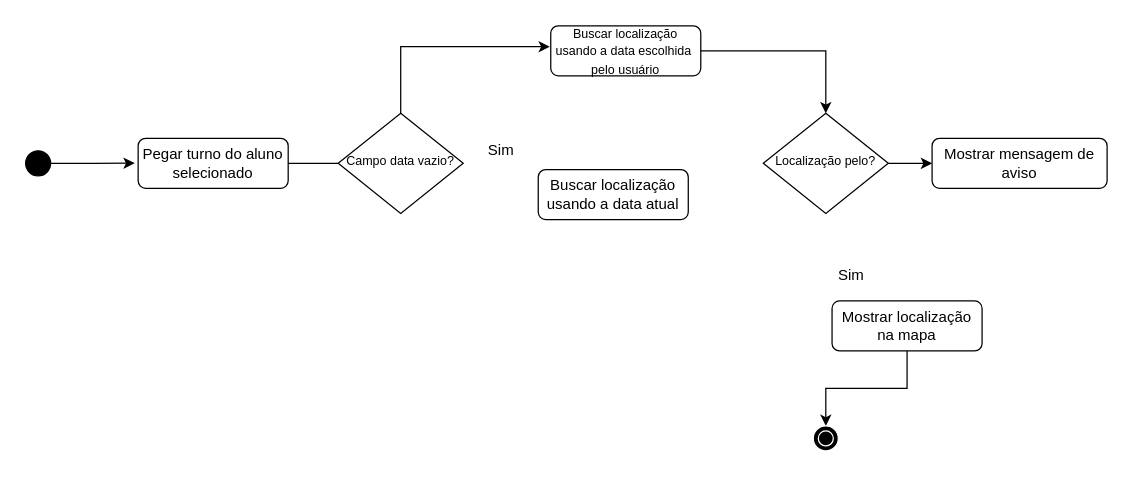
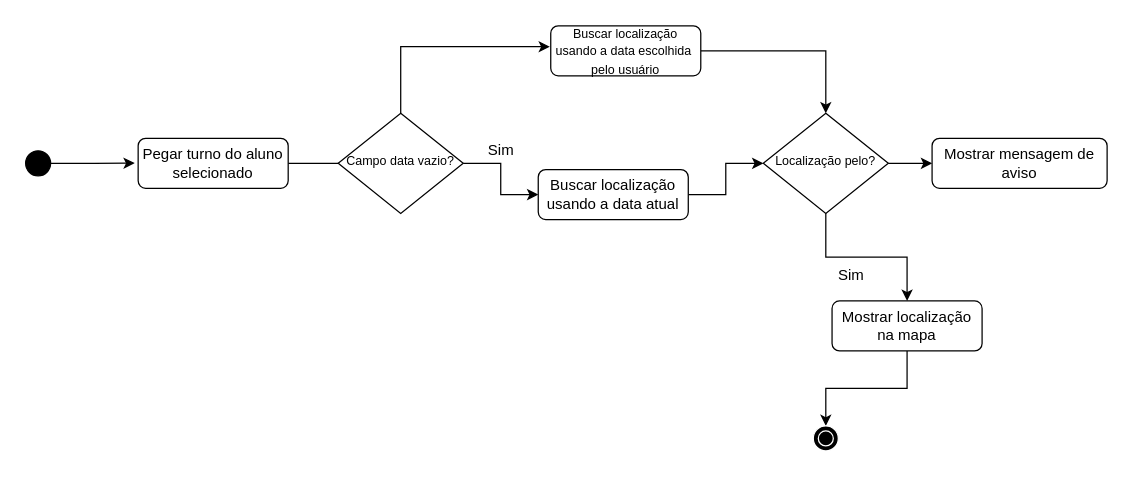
  <mxCell id="0" />
  <mxCell id="1" parent="0" />
  <mxCell id="2" value="" style="edgeStyle=orthogonalEdgeStyle;rounded=0;orthogonalLoop=1;jettySize=auto;html=1;entryX=-0.023;entryY=0.495;entryDx=0;entryDy=0;entryPerimeter=0;" parent="1" source="3" target="5" edge="1"><mxGeometry relative="1" as="geometry"><mxPoint x="120" y="130" as="targetPoint" /></mxGeometry></mxCell>
  <mxCell id="3" value="" style="ellipse;shape=doubleEllipse;whiteSpace=wrap;html=1;aspect=fixed;fillColor=#000000;" parent="1" vertex="1"><mxGeometry x="20" y="120" width="20" height="20" as="geometry" /></mxCell>
  <mxCell id="4" value="" style="edgeStyle=orthogonalEdgeStyle;rounded=0;orthogonalLoop=1;jettySize=auto;html=1;entryX=0;entryY=0.5;entryDx=0;entryDy=0;" parent="1" source="5" target="8" edge="1"><mxGeometry relative="1" as="geometry"><mxPoint x="380" y="130" as="targetPoint" /><Array as="points"><mxPoint x="330" y="130" /><mxPoint x="330" y="130" /></Array></mxGeometry></mxCell>
  <mxCell id="5" value="Pegar turno do aluno selecionado" style="rounded=1;whiteSpace=wrap;html=1;fontSize=12;glass=0;strokeWidth=1;shadow=0;" parent="1" vertex="1"><mxGeometry x="110" y="110" width="120" height="40" as="geometry" /></mxCell>
+ <mxCell id="6" value="" style="edgeStyle=orthogonalEdgeStyle;rounded=0;orthogonalLoop=1;jettySize=auto;html=1;entryX=0;entryY=0.5;entryDx=0;entryDy=0;" parent="1" source="8" target="10" edge="1"><mxGeometry relative="1" as="geometry"><mxPoint x="580" y="130" as="targetPoint" /></mxGeometry></mxCell>
  <mxCell id="7" value="" style="edgeStyle=orthogonalEdgeStyle;rounded=0;orthogonalLoop=1;jettySize=auto;html=1;entryX=-0.006;entryY=0.417;entryDx=0;entryDy=0;entryPerimeter=0;exitX=0.5;exitY=0;exitDx=0;exitDy=0;" parent="1" source="8" target="20" edge="1"><mxGeometry relative="1" as="geometry"><mxPoint x="320" y="60" as="sourcePoint" /></mxGeometry></mxCell>
  <mxCell id="8" value="&lt;font size=&quot;1&quot;&gt;Campo data vazio?&lt;/font&gt;" style="rhombus;whiteSpace=wrap;html=1;shadow=0;fontFamily=Helvetica;fontSize=12;align=center;strokeWidth=1;spacing=6;spacingTop=-4;" parent="1" vertex="1"><mxGeometry x="270" y="90" width="100" height="80" as="geometry" /></mxCell>
+ <mxCell id="9" value="" style="edgeStyle=orthogonalEdgeStyle;rounded=0;orthogonalLoop=1;jettySize=auto;html=1;entryX=0;entryY=0.5;entryDx=0;entryDy=0;" parent="1" source="10" target="14" edge="1"><mxGeometry relative="1" as="geometry"><mxPoint x="610" y="220" as="targetPoint" /></mxGeometry></mxCell>
  <mxCell id="10" value="Buscar localização usando a data atual" style="rounded=1;whiteSpace=wrap;html=1;fontSize=12;glass=0;strokeWidth=1;shadow=0;" parent="1" vertex="1"><mxGeometry x="430" y="135" width="120" height="40" as="geometry" /></mxCell>
  <mxCell id="11" value="Sim" style="text;html=1;align=center;verticalAlign=middle;resizable=0;points=[];autosize=1;" parent="1" vertex="1"><mxGeometry x="380" y="110" width="40" height="20" as="geometry" /></mxCell>
+ <mxCell id="12" value="" style="edgeStyle=orthogonalEdgeStyle;rounded=0;orthogonalLoop=1;jettySize=auto;html=1;" parent="1" source="14" target="16" edge="1"><mxGeometry relative="1" as="geometry" /></mxCell>
  <mxCell id="13" value="" style="edgeStyle=orthogonalEdgeStyle;rounded=0;orthogonalLoop=1;jettySize=auto;html=1;" parent="1" source="14" target="17" edge="1"><mxGeometry relative="1" as="geometry" /></mxCell>
  <mxCell id="14" value="&lt;font size=&quot;1&quot;&gt;Localização pelo?&lt;/font&gt;" style="rhombus;whiteSpace=wrap;html=1;shadow=0;fontFamily=Helvetica;fontSize=12;align=center;strokeWidth=1;spacing=6;spacingTop=-4;" parent="1" vertex="1"><mxGeometry x="610" y="90" width="100" height="80" as="geometry" /></mxCell>
  <mxCell id="15" value="" style="edgeStyle=orthogonalEdgeStyle;rounded=0;orthogonalLoop=1;jettySize=auto;html=1;entryX=0.5;entryY=0;entryDx=0;entryDy=0;" edge="1" parent="1" source="16" target="21"><mxGeometry relative="1" as="geometry"><mxPoint x="660" y="360" as="targetPoint" /></mxGeometry></mxCell>
  <mxCell id="16" value="Mostrar localização na mapa" style="rounded=1;whiteSpace=wrap;html=1;fontSize=12;glass=0;strokeWidth=1;shadow=0;" parent="1" vertex="1"><mxGeometry x="665" y="240" width="120" height="40" as="geometry" /></mxCell>
  <mxCell id="17" value="Mostrar mensagem de aviso" style="rounded=1;whiteSpace=wrap;html=1;fontSize=12;glass=0;strokeWidth=1;shadow=0;" parent="1" vertex="1"><mxGeometry x="745" y="110" width="140" height="40" as="geometry" /></mxCell>
  <mxCell id="18" value="Sim" style="text;html=1;align=center;verticalAlign=middle;resizable=0;points=[];autosize=1;" parent="1" vertex="1"><mxGeometry x="660" y="210" width="40" height="20" as="geometry" /></mxCell>
  <mxCell id="19" value="" style="edgeStyle=orthogonalEdgeStyle;rounded=0;orthogonalLoop=1;jettySize=auto;html=1;entryX=0.5;entryY=0;entryDx=0;entryDy=0;" parent="1" source="20" target="14" edge="1"><mxGeometry relative="1" as="geometry"><mxPoint x="610" y="40" as="targetPoint" /></mxGeometry></mxCell>
  <mxCell id="20" value="&lt;font style=&quot;font-size: 10px&quot;&gt;Buscar localização usando a data escolhida&amp;nbsp; pelo usuário&lt;/font&gt;" style="rounded=1;whiteSpace=wrap;html=1;fontSize=12;glass=0;strokeWidth=1;shadow=0;" parent="1" vertex="1"><mxGeometry x="440" y="20" width="120" height="40" as="geometry" /></mxCell>
  <mxCell id="21" value="" style="ellipse;shape=doubleEllipse;whiteSpace=wrap;html=1;aspect=fixed;fillColor=#000000;strokeColor=#FFFFFF;" vertex="1" parent="1"><mxGeometry x="650" y="340" width="20" height="20" as="geometry" /></mxCell>
